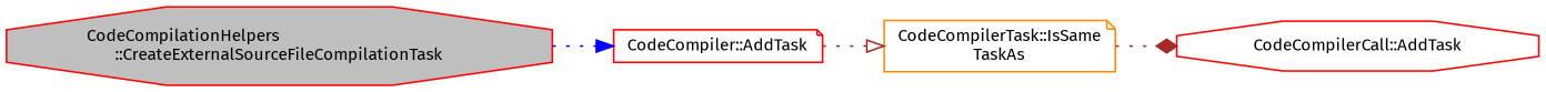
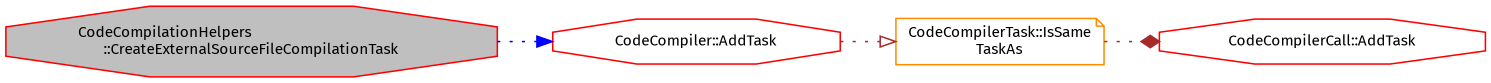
  digraph {
    fontname="Fira Sans"
    rankdir=LR
    node [color=red fillcolor=white fontname="Fira Sans" fontsize=10 shape=octagon style=filled]
    edge [color=brown fontname="Fira Sans" fontsize=10 labelfontname=Helvetica labelfontsize=10 style=dotted]
    n1 [fillcolor=grey75 fontcolor=black height=0.2 label="CodeCompilationHelpers\l::CreateExternalSourceFileCompilationTask" width=0.4]
-   n2 [height=0.2 label="CodeCompiler::AddTask" shape=note width=0.4]
+   n2 [height=0.2 label="CodeCompiler::AddTask" width=0.4]
    n3 [color=darkorange height=0.2 label="CodeCompilerTask::IsSame\lTaskAs" shape=note width=0.4]
    n4 [height=0.2 label="CodeCompilerCall::AddTask" width=0.4]
    n1 -> n2 [arrowhead=normal color=blue]
    n2 -> n3 [arrowhead=onormal]
    n3 -> n4 [arrowhead=diamond]
  }
